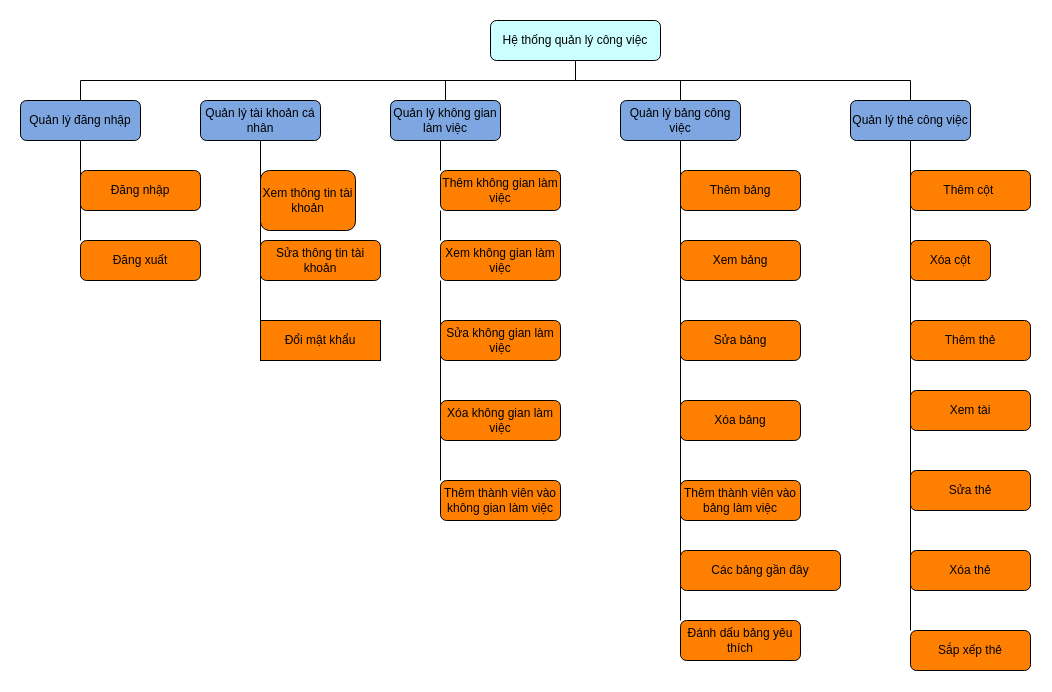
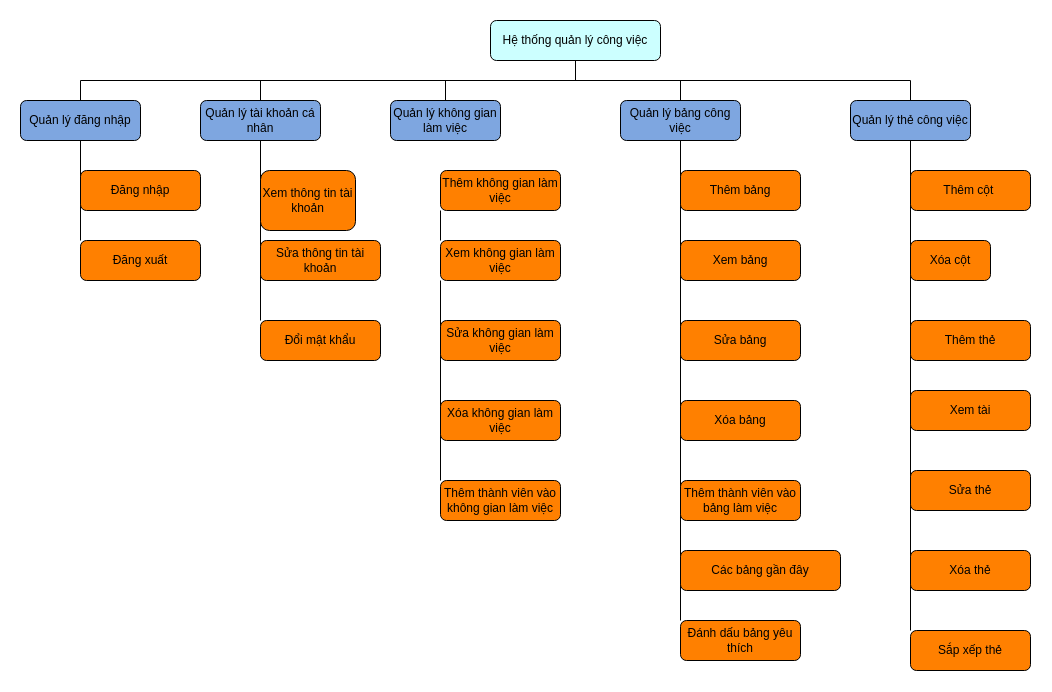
  <mxCell id="0" />
  <mxCell id="1" parent="0" />
  <mxCell id="2" style="edgeStyle=orthogonalEdgeStyle;rounded=0;orthogonalLoop=1;jettySize=auto;html=1;exitX=0.5;exitY=1;exitDx=0;exitDy=0;entryX=0.5;entryY=0;entryDx=0;entryDy=0;endArrow=none;endFill=0;" parent="1" source="7" target="9" edge="1"><mxGeometry relative="1" as="geometry" /></mxCell>
  <mxCell id="3" style="edgeStyle=orthogonalEdgeStyle;rounded=0;orthogonalLoop=1;jettySize=auto;html=1;exitX=0.5;exitY=1;exitDx=0;exitDy=0;entryX=0.5;entryY=0;entryDx=0;entryDy=0;endArrow=none;endFill=0;" parent="1" source="7" target="17" edge="1"><mxGeometry relative="1" as="geometry" /></mxCell>
  <mxCell id="4" style="edgeStyle=orthogonalEdgeStyle;rounded=0;orthogonalLoop=1;jettySize=auto;html=1;exitX=0.5;exitY=1;exitDx=0;exitDy=0;entryX=0.5;entryY=0;entryDx=0;entryDy=0;endArrow=none;endFill=0;" parent="1" source="7" target="19" edge="1"><mxGeometry relative="1" as="geometry" /></mxCell>
+ <mxCell id="5" style="edgeStyle=orthogonalEdgeStyle;rounded=0;orthogonalLoop=1;jettySize=auto;html=1;exitX=0.5;exitY=1;exitDx=0;exitDy=0;entryX=0.5;entryY=0;entryDx=0;entryDy=0;endArrow=none;endFill=0;" parent="1" source="7" target="27" edge="1"><mxGeometry relative="1" as="geometry" /></mxCell>
  <mxCell id="6" style="edgeStyle=orthogonalEdgeStyle;rounded=0;orthogonalLoop=1;jettySize=auto;html=1;exitX=0.5;exitY=1;exitDx=0;exitDy=0;entryX=0.5;entryY=0;entryDx=0;entryDy=0;endArrow=none;endFill=0;" parent="1" source="7" target="38" edge="1"><mxGeometry relative="1" as="geometry" /></mxCell>
  <mxCell id="7" value="Hệ thống quản lý công việc" style="rounded=1;whiteSpace=wrap;html=1;fillColor=#CCFFFF;" parent="1" vertex="1"><mxGeometry x="490" y="20" width="170" height="40" as="geometry" /></mxCell>
- <mxCell id="8" style="edgeStyle=orthogonalEdgeStyle;rounded=0;orthogonalLoop=1;jettySize=auto;html=1;exitX=0.5;exitY=1;exitDx=0;exitDy=0;entryX=0;entryY=0;entryDx=0;entryDy=0;endArrow=none;endFill=0;" parent="1" source="9" target="11" edge="1"><mxGeometry relative="1" as="geometry" /></mxCell>
  <mxCell id="9" value="Quản lý không gian làm việc" style="rounded=1;whiteSpace=wrap;html=1;fillColor=#7EA6E0;" parent="1" vertex="1"><mxGeometry x="390" y="100" width="110" height="40" as="geometry" /></mxCell>
  <mxCell id="10" style="edgeStyle=orthogonalEdgeStyle;rounded=0;orthogonalLoop=1;jettySize=auto;html=1;exitX=0;exitY=1;exitDx=0;exitDy=0;entryX=0;entryY=0;entryDx=0;entryDy=0;endArrow=none;endFill=0;" parent="1" source="11" target="14" edge="1"><mxGeometry relative="1" as="geometry" /></mxCell>
  <mxCell id="11" value="Thêm không gian làm việc" style="rounded=1;whiteSpace=wrap;html=1;fillColor=#FF8000;" parent="1" vertex="1"><mxGeometry x="440" y="170" width="120" height="40" as="geometry" /></mxCell>
  <mxCell id="12" value="Thêm thành viên vào không gian làm việc" style="rounded=1;whiteSpace=wrap;html=1;fillColor=#FF8000;" parent="1" vertex="1"><mxGeometry x="440" y="480" width="120" height="40" as="geometry" /></mxCell>
  <mxCell id="13" style="edgeStyle=orthogonalEdgeStyle;rounded=0;orthogonalLoop=1;jettySize=auto;html=1;exitX=0;exitY=1;exitDx=0;exitDy=0;entryX=0;entryY=0;entryDx=0;entryDy=0;endArrow=none;endFill=0;" parent="1" source="14" target="12" edge="1"><mxGeometry relative="1" as="geometry" /></mxCell>
  <mxCell id="14" value="Xem không gian làm việc" style="rounded=1;whiteSpace=wrap;html=1;fillColor=#FF8000;" parent="1" vertex="1"><mxGeometry x="440" y="240" width="120" height="40" as="geometry" /></mxCell>
  <mxCell id="15" style="edgeStyle=orthogonalEdgeStyle;rounded=0;orthogonalLoop=1;jettySize=auto;html=1;exitX=0;exitY=1;exitDx=0;exitDy=0;entryX=0;entryY=0;entryDx=0;entryDy=0;endArrow=none;endFill=0;" parent="1" edge="1"><mxGeometry relative="1" as="geometry"><mxPoint x="500" y="450" as="targetPoint" /></mxGeometry></mxCell>
  <mxCell id="16" style="edgeStyle=orthogonalEdgeStyle;rounded=0;orthogonalLoop=1;jettySize=auto;html=1;exitX=0.5;exitY=1;exitDx=0;exitDy=0;entryX=0;entryY=0;entryDx=0;entryDy=0;endArrow=none;endFill=0;" parent="1" source="17" target="21" edge="1"><mxGeometry relative="1" as="geometry" /></mxCell>
  <mxCell id="17" value="Quản lý bảng công việc" style="rounded=1;whiteSpace=wrap;html=1;fillColor=#7EA6E0;" parent="1" vertex="1"><mxGeometry x="620" y="100" width="120" height="40" as="geometry" /></mxCell>
  <mxCell id="18" style="edgeStyle=orthogonalEdgeStyle;rounded=0;orthogonalLoop=1;jettySize=auto;html=1;exitX=0.5;exitY=1;exitDx=0;exitDy=0;entryX=0;entryY=0;entryDx=0;entryDy=0;endArrow=none;endFill=0;" parent="1" source="19" target="20" edge="1"><mxGeometry relative="1" as="geometry" /></mxCell>
  <mxCell id="19" value="Quản lý thẻ công việc" style="rounded=1;whiteSpace=wrap;html=1;fillColor=#7EA6E0;" parent="1" vertex="1"><mxGeometry x="850" y="100" width="120" height="40" as="geometry" /></mxCell>
  <mxCell id="20" value="Sắp xếp thẻ" style="rounded=1;whiteSpace=wrap;html=1;fillColor=#FF8000;" parent="1" vertex="1"><mxGeometry x="910" y="630" width="120" height="40" as="geometry" /></mxCell>
  <mxCell id="21" value="Đánh dấu bảng yêu thích" style="rounded=1;whiteSpace=wrap;html=1;fillColor=#FF8000;" parent="1" vertex="1"><mxGeometry x="680" y="620" width="120" height="40" as="geometry" /></mxCell>
  <mxCell id="22" value="Sửa không gian làm việc" style="rounded=1;whiteSpace=wrap;html=1;fillColor=#FF8000;" parent="1" vertex="1"><mxGeometry x="440" y="320" width="120" height="40" as="geometry" /></mxCell>
  <mxCell id="23" value="Xem bảng" style="rounded=1;whiteSpace=wrap;html=1;fillColor=#FF8000;" parent="1" vertex="1"><mxGeometry x="680" y="240" width="120" height="40" as="geometry" /></mxCell>
  <mxCell id="24" value="Thêm bảng" style="rounded=1;whiteSpace=wrap;html=1;fillColor=#FF8000;" parent="1" vertex="1"><mxGeometry x="680" y="170" width="120" height="40" as="geometry" /></mxCell>
  <mxCell id="25" value="Sửa bảng" style="rounded=1;whiteSpace=wrap;html=1;fillColor=#FF8000;" parent="1" vertex="1"><mxGeometry x="680" y="320" width="120" height="40" as="geometry" /></mxCell>
  <mxCell id="26" style="edgeStyle=orthogonalEdgeStyle;rounded=0;orthogonalLoop=1;jettySize=auto;html=1;exitX=0.5;exitY=1;exitDx=0;exitDy=0;entryX=0;entryY=0;entryDx=0;entryDy=0;endArrow=none;endFill=0;" parent="1" source="27" target="30" edge="1"><mxGeometry relative="1" as="geometry" /></mxCell>
  <mxCell id="27" value="Quản lý tài khoản cá nhân" style="rounded=1;whiteSpace=wrap;html=1;fillColor=#7EA6E0;" parent="1" vertex="1"><mxGeometry x="200" y="100" width="120" height="40" as="geometry" /></mxCell>
  <mxCell id="28" value="Sửa thông tin tài khoản" style="rounded=1;whiteSpace=wrap;html=1;fillColor=#FF8000;" parent="1" vertex="1"><mxGeometry x="260" y="240" width="120" height="40" as="geometry" /></mxCell>
  <mxCell id="29" value="Đăng xuất" style="rounded=1;whiteSpace=wrap;html=1;fillColor=#FF8000;" parent="1" vertex="1"><mxGeometry x="80" y="240" width="120" height="40" as="geometry" /></mxCell>
- <mxCell id="30" value="Đổi mật khẩu" style="whiteSpace=wrap;html=1;fillColor=#FF8000;rounded=0;" parent="1" vertex="1"><mxGeometry x="260" y="320" width="120" height="40" as="geometry" /></mxCell>
+ <mxCell id="30" value="Đổi mật khẩu" style="rounded=1;whiteSpace=wrap;html=1;fillColor=#FF8000;" parent="1" vertex="1"><mxGeometry x="260" y="320" width="120" height="40" as="geometry" /></mxCell>
  <mxCell id="31" value="Xem thông tin tài khoản" style="rounded=1;whiteSpace=wrap;html=1;fillColor=#FF8000;" parent="1" vertex="1"><mxGeometry x="260" y="170" width="95" height="60" as="geometry" /></mxCell>
  <mxCell id="32" value="Xóa bảng" style="rounded=1;whiteSpace=wrap;html=1;fillColor=#FF8000;" parent="1" vertex="1"><mxGeometry x="680" y="400" width="120" height="40" as="geometry" /></mxCell>
  <mxCell id="33" value="Thêm thẻ" style="rounded=1;whiteSpace=wrap;html=1;fillColor=#FF8000;" parent="1" vertex="1"><mxGeometry x="910" y="320" width="120" height="40" as="geometry" /></mxCell>
  <mxCell id="34" value="Xem tài" style="rounded=1;whiteSpace=wrap;html=1;fillColor=#FF8000;" parent="1" vertex="1"><mxGeometry x="910" y="390" width="120" height="40" as="geometry" /></mxCell>
  <mxCell id="35" value="Sửa thẻ" style="rounded=1;whiteSpace=wrap;html=1;fillColor=#FF8000;" parent="1" vertex="1"><mxGeometry x="910" y="470" width="120" height="40" as="geometry" /></mxCell>
  <mxCell id="36" value="Xóa thẻ" style="rounded=1;whiteSpace=wrap;html=1;fillColor=#FF8000;" parent="1" vertex="1"><mxGeometry x="910" y="550" width="120" height="40" as="geometry" /></mxCell>
  <mxCell id="37" style="edgeStyle=orthogonalEdgeStyle;rounded=0;orthogonalLoop=1;jettySize=auto;html=1;exitX=0.5;exitY=1;exitDx=0;exitDy=0;entryX=0;entryY=0;entryDx=0;entryDy=0;endArrow=none;endFill=0;" parent="1" source="38" target="29" edge="1"><mxGeometry relative="1" as="geometry" /></mxCell>
  <mxCell id="38" value="Quản lý đăng nhập" style="rounded=1;whiteSpace=wrap;html=1;fillColor=#7EA6E0;" parent="1" vertex="1"><mxGeometry x="20" y="100" width="120" height="40" as="geometry" /></mxCell>
  <mxCell id="39" value="Đăng nhập" style="rounded=1;whiteSpace=wrap;html=1;fillColor=#FF8000;" parent="1" vertex="1"><mxGeometry x="80" y="170" width="120" height="40" as="geometry" /></mxCell>
  <mxCell id="40" value="Xóa không gian làm việc" style="rounded=1;whiteSpace=wrap;html=1;fillColor=#FF8000;" parent="1" vertex="1"><mxGeometry x="440" y="400" width="120" height="40" as="geometry" /></mxCell>
  <mxCell id="41" value="Thêm thành viên vào bảng làm việc" style="rounded=1;whiteSpace=wrap;html=1;fillColor=#FF8000;" parent="1" vertex="1"><mxGeometry x="680" y="480" width="120" height="40" as="geometry" /></mxCell>
  <mxCell id="42" value="Các bảng gần đây" style="rounded=1;whiteSpace=wrap;html=1;fillColor=#FF8000;" parent="1" vertex="1"><mxGeometry x="680" y="550" width="160" height="40" as="geometry" /></mxCell>
  <mxCell id="43" value="Thêm cột&amp;nbsp;" style="rounded=1;whiteSpace=wrap;html=1;fillColor=#FF8000;" parent="1" vertex="1"><mxGeometry x="910" y="170" width="120" height="40" as="geometry" /></mxCell>
  <mxCell id="44" value="Xóa cột" style="rounded=1;whiteSpace=wrap;html=1;fillColor=#FF8000;" parent="1" vertex="1"><mxGeometry x="910" y="240" width="80" height="40" as="geometry" /></mxCell>
